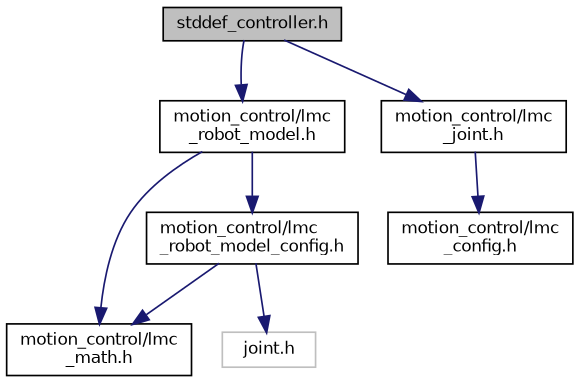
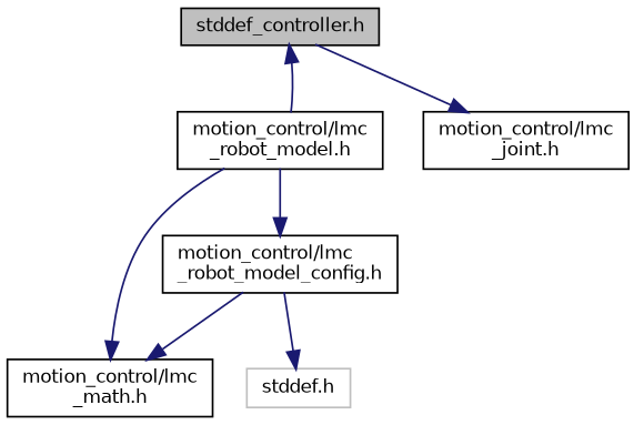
  digraph {
    node [color=black fillcolor=white fontname=Helvetica fontsize=10 shape=record style=filled]
    edge [color=midnightblue fontname=Helvetica fontsize=10 labelfontname=Helvetica labelfontsize=10 style=solid]
    n1 [fillcolor=grey75 fontcolor=black height=0.2 label="stddef_controller.h" width=0.4]
    n2 [height=0.2 label="motion_control/lmc\l_robot_model.h" width=0.4]
    n3 [height=0.2 label="motion_control/lmc\l_joint.h" width=0.4]
    n4 [height=0.2 label="motion_control/lmc\l_robot_model_config.h" width=0.4]
    n5 [height=0.2 label="motion_control/lmc\l_math.h" width=0.4]
-   n6 [height=0.2 label="motion_control/lmc\l_config.h" width=0.4]
-   n7 [color=grey75 height=0.2 label="joint.h" width=0.4]
-   n1 -> n2
+   n7 [color=grey75 height=0.2 label="stddef.h" width=0.4]
+   n2 -> n1
    n1 -> n3
    n2 -> n4
    n2 -> n5
-   n3 -> n6
    n4 -> n5
    n4 -> n7
  }
